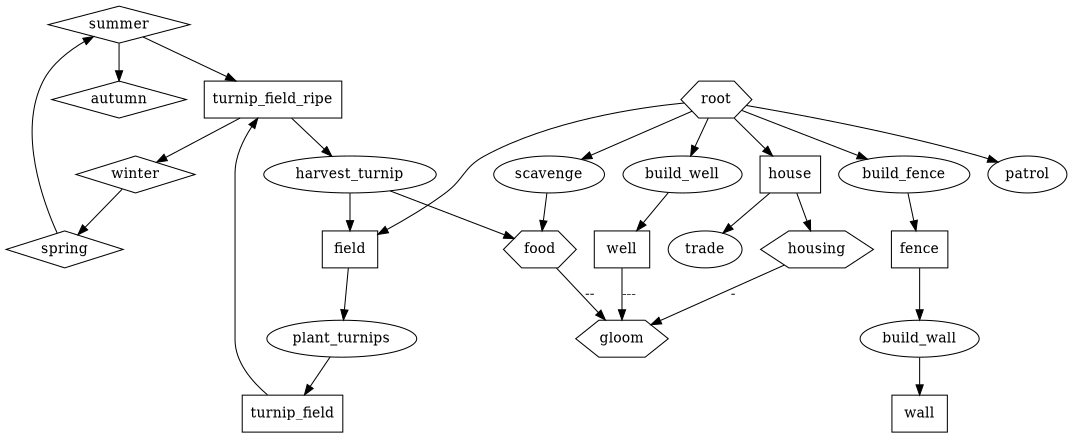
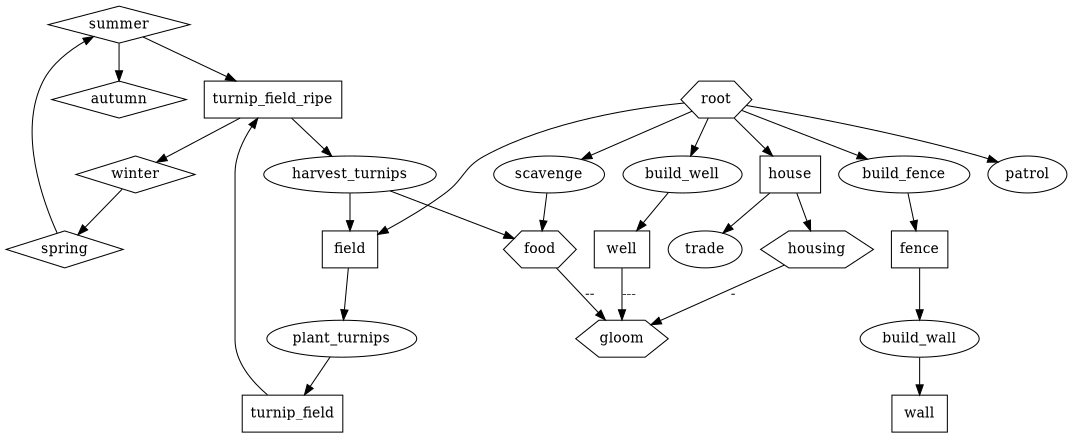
  digraph {
    autumn [shape=diamond]
    winter [shape=diamond]
    spring [shape=diamond]
    summer [shape=diamond]
    field [shape=box]
    turnip_field [shape=box]
    turnip_field_ripe [shape=box]
    house [shape=box]
    fence [shape=box]
    wall [shape=box]
    well [shape=box]
    gloom [shape=hexagon]
    food [shape=hexagon]
    housing [shape=hexagon]
    root [shape=hexagon]
    plant_turnips
-   harvest_turnips [label=harvest_turnip]
+   harvest_turnips
    trade
    build_wall
    scavenge
    build_fence
    build_well
    patrol
    subgraph sub_1 {
      autumn
      winter
      spring
      summer
    }
    subgraph sub_2 {
      field
      turnip_field
      turnip_field_ripe
      house
      fence
      wall
      well
    }
    subgraph sub_3 {
      gloom
      food
      housing
      root
    }
    winter -> spring
    spring -> summer
    summer -> autumn
    summer -> turnip_field_ripe
    field -> plant_turnips
    turnip_field -> turnip_field_ripe
    turnip_field_ripe -> winter
    turnip_field_ripe -> harvest_turnips
    house -> housing
    house -> trade
    fence -> build_wall
    well -> gloom [label="---"]
    food -> gloom [label="--"]
    housing -> gloom [label="-"]
    root -> field
    root -> house
    root -> scavenge
    root -> build_fence
    root -> build_well
    root -> patrol
    plant_turnips -> turnip_field
    harvest_turnips -> field
    harvest_turnips -> food
    build_wall -> wall
    scavenge -> food
    build_fence -> fence
    build_well -> well
  }
